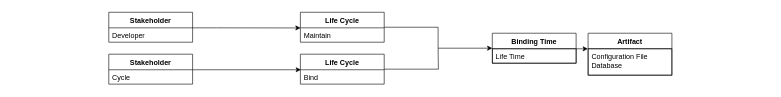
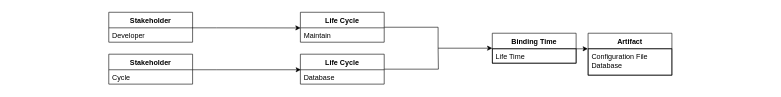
  <mxCell id="0" />
  <mxCell id="1" parent="0" />
  <mxCell id="2" value="Stakeholder" style="swimlane;fontStyle=1;childLayout=stackLayout;horizontal=1;startSize=26;fillColor=none;horizontalStack=0;resizeParent=1;resizeParentMax=0;resizeLast=0;collapsible=1;marginBottom=0;" parent="1" vertex="1"><mxGeometry x="180" y="20" width="140" height="50" as="geometry" /></mxCell>
  <mxCell id="3" value="Developer" style="text;strokeColor=none;fillColor=none;align=left;verticalAlign=top;spacingLeft=4;spacingRight=4;overflow=hidden;rotatable=0;points=[[0,0.5],[1,0.5]];portConstraint=eastwest;" parent="2" vertex="1"><mxGeometry y="26" width="140" height="24" as="geometry" /></mxCell>
  <mxCell id="4" style="edgeStyle=orthogonalEdgeStyle;rounded=0;orthogonalLoop=1;jettySize=auto;html=1;entryX=0;entryY=0.5;entryDx=0;entryDy=0;exitX=0.999;exitY=-0.005;exitDx=0;exitDy=0;exitPerimeter=0;noLabel=1;fontColor=none;strokeColor=none;" parent="1" edge="1"><mxGeometry relative="1" as="geometry"><mxPoint x="799.823" y="40.871" as="sourcePoint" /><mxPoint x="980.738" y="41" as="targetPoint" /><Array as="points"><mxPoint x="890.5" y="41" /></Array></mxGeometry></mxCell>
  <mxCell id="5" value="Artifact" style="swimlane;fontStyle=1;childLayout=stackLayout;horizontal=1;startSize=26;fillColor=none;horizontalStack=0;resizeParent=1;resizeParentMax=0;resizeLast=0;collapsible=1;marginBottom=0;fontColor=#000000;strokeColor=#000000;" parent="1" vertex="1"><mxGeometry x="980.5" y="55" width="140" height="70" as="geometry" /></mxCell>
  <mxCell id="6" value="Configuration File&#10;Database" style="text;strokeColor=#000000;fillColor=none;align=left;verticalAlign=top;spacingLeft=4;spacingRight=4;overflow=hidden;rotatable=0;points=[[0,0.5],[1,0.5]];portConstraint=eastwest;fontColor=#000000;" parent="5" vertex="1"><mxGeometry y="26" width="140" height="44" as="geometry" /></mxCell>
  <mxCell id="7" style="edgeStyle=orthogonalEdgeStyle;rounded=0;orthogonalLoop=1;jettySize=auto;html=1;entryX=0;entryY=0.5;entryDx=0;entryDy=0;exitX=0.996;exitY=0;exitDx=0;exitDy=0;exitPerimeter=0;" parent="1" edge="1" source="3"><mxGeometry relative="1" as="geometry"><mxPoint x="480" y="46" as="sourcePoint" /><mxPoint x="500.286" y="46.143" as="targetPoint" /><Array as="points"><mxPoint x="360" y="46" /><mxPoint x="360" y="46" /></Array></mxGeometry></mxCell>
  <mxCell id="8" style="edgeStyle=orthogonalEdgeStyle;rounded=0;orthogonalLoop=1;jettySize=auto;html=1;exitX=1;exitY=0.5;exitDx=0;exitDy=0;strokeColor=#000000;fontSize=12;fontColor=#000000;entryX=0;entryY=0.5;entryDx=0;entryDy=0;" edge="1" parent="1" target="29"><mxGeometry relative="1" as="geometry"><mxPoint x="640.111" y="45" as="sourcePoint" /><mxPoint x="790" y="83" as="targetPoint" /><Array as="points"><mxPoint x="730" y="45" /><mxPoint x="730" y="80" /></Array></mxGeometry></mxCell>
  <mxCell id="9" value="Life Cycle" style="swimlane;fontStyle=1;childLayout=stackLayout;horizontal=1;startSize=26;fillColor=none;horizontalStack=0;resizeParent=1;resizeParentMax=0;resizeLast=0;collapsible=1;marginBottom=0;" parent="1" vertex="1"><mxGeometry x="500" y="20" width="140" height="50" as="geometry" /></mxCell>
  <mxCell id="10" value="Maintain" style="text;strokeColor=none;fillColor=none;align=left;verticalAlign=top;spacingLeft=4;spacingRight=4;overflow=hidden;rotatable=0;points=[[0,0.5],[1,0.5]];portConstraint=eastwest;" parent="9" vertex="1"><mxGeometry y="26" width="140" height="24" as="geometry" /></mxCell>
  <mxCell id="11" style="edgeStyle=orthogonalEdgeStyle;rounded=0;orthogonalLoop=1;jettySize=auto;html=1;entryX=0;entryY=0.5;entryDx=0;entryDy=0;noLabel=1;fontColor=none;strokeColor=none;" parent="1" edge="1"><mxGeometry relative="1" as="geometry"><mxPoint x="1120.5" y="41" as="sourcePoint" /><mxPoint x="1140.5" y="41" as="targetPoint" /></mxGeometry></mxCell>
  <mxCell id="12" value="Complexity" style="swimlane;fontStyle=1;childLayout=stackLayout;horizontal=1;startSize=26;fillColor=none;horizontalStack=0;resizeParent=1;resizeParentMax=0;resizeLast=0;collapsible=1;marginBottom=0;noLabel=1;fontColor=none;strokeColor=none;" parent="1" vertex="1"><mxGeometry x="1140" y="20" width="140" height="80" as="geometry" /></mxCell>
  <mxCell id="13" value="High Dependencies&#10;Low Dependencies&#10;No Dependencies" style="text;strokeColor=none;fillColor=none;align=left;verticalAlign=top;spacingLeft=4;spacingRight=4;overflow=hidden;rotatable=0;points=[[0,0.5],[1,0.5]];portConstraint=eastwest;noLabel=1;fontColor=none;" parent="12" vertex="1"><mxGeometry y="26" width="140" height="54" as="geometry" /></mxCell>
  <mxCell id="14" style="edgeStyle=orthogonalEdgeStyle;rounded=0;orthogonalLoop=1;jettySize=auto;html=1;entryX=0;entryY=0.5;entryDx=0;entryDy=0;fontColor=none;strokeColor=none;noLabel=1;" parent="1" edge="1"><mxGeometry relative="1" as="geometry"><mxPoint x="639.5" y="46" as="sourcePoint" /><mxPoint x="659.929" y="46.143" as="targetPoint" /></mxGeometry></mxCell>
  <mxCell id="15" value="Type" style="swimlane;fontStyle=1;childLayout=stackLayout;horizontal=1;startSize=26;fillColor=none;horizontalStack=0;resizeParent=1;resizeParentMax=0;resizeLast=0;collapsible=1;marginBottom=0;fontColor=none;strokeColor=none;noLabel=1;" parent="1" vertex="1"><mxGeometry x="659.5" y="20" width="140" height="50" as="geometry" /></mxCell>
  <mxCell id="16" value="Infrastructure" style="text;strokeColor=none;fillColor=none;align=left;verticalAlign=top;spacingLeft=4;spacingRight=4;overflow=hidden;rotatable=0;points=[[0,0.5],[1,0.5]];portConstraint=eastwest;fontColor=none;noLabel=1;" parent="15" vertex="1"><mxGeometry y="26" width="140" height="24" as="geometry" /></mxCell>
  <mxCell id="17" style="edgeStyle=orthogonalEdgeStyle;rounded=0;orthogonalLoop=1;jettySize=auto;html=1;entryX=0;entryY=0.5;entryDx=0;entryDy=0;strokeColor=none;fontColor=none;noLabel=1;" parent="1" edge="1"><mxGeometry relative="1" as="geometry"><mxPoint x="160" y="46" as="sourcePoint" /><mxPoint x="180" y="46" as="targetPoint" /></mxGeometry></mxCell>
  <mxCell id="18" value="Stage" style="swimlane;fontStyle=1;childLayout=stackLayout;horizontal=1;startSize=26;fillColor=none;horizontalStack=0;resizeParent=1;resizeParentMax=0;resizeLast=0;collapsible=1;marginBottom=0;strokeColor=none;fontColor=none;noLabel=1;" parent="1" vertex="1"><mxGeometry x="20" y="20" width="140" height="50" as="geometry" /></mxCell>
  <mxCell id="19" value="Developer" style="text;strokeColor=none;fillColor=none;align=left;verticalAlign=top;spacingLeft=4;spacingRight=4;overflow=hidden;rotatable=0;points=[[0,0.5],[1,0.5]];portConstraint=eastwest;fontColor=none;noLabel=1;" parent="18" vertex="1"><mxGeometry y="26" width="140" height="24" as="geometry" /></mxCell>
  <mxCell id="20" value="Stakeholder" style="swimlane;fontStyle=1;childLayout=stackLayout;horizontal=1;startSize=26;fillColor=none;horizontalStack=0;resizeParent=1;resizeParentMax=0;resizeLast=0;collapsible=1;marginBottom=0;" vertex="1" parent="1"><mxGeometry x="180" y="90" width="140" height="50" as="geometry" /></mxCell>
  <mxCell id="21" value="Cycle" style="text;strokeColor=none;fillColor=none;align=left;verticalAlign=top;spacingLeft=4;spacingRight=4;overflow=hidden;rotatable=0;points=[[0,0.5],[1,0.5]];portConstraint=eastwest;" vertex="1" parent="20"><mxGeometry y="26" width="140" height="24" as="geometry" /></mxCell>
  <mxCell id="22" style="edgeStyle=orthogonalEdgeStyle;rounded=0;orthogonalLoop=1;jettySize=auto;html=1;entryX=0;entryY=0.5;entryDx=0;entryDy=0;strokeColor=none;fontColor=none;noLabel=1;" edge="1" parent="1"><mxGeometry relative="1" as="geometry"><mxPoint x="160.5" y="106" as="sourcePoint" /><mxPoint x="180.5" y="106" as="targetPoint" /></mxGeometry></mxCell>
  <mxCell id="23" style="edgeStyle=orthogonalEdgeStyle;rounded=0;orthogonalLoop=1;jettySize=auto;html=1;exitX=1;exitY=0.5;exitDx=0;exitDy=0;strokeColor=#000000;fontSize=12;fontColor=#000000;endArrow=none;endFill=0;" edge="1" parent="1" source="24"><mxGeometry relative="1" as="geometry"><mxPoint x="730" y="80" as="targetPoint" /></mxGeometry></mxCell>
  <mxCell id="24" value="Life Cycle" style="swimlane;fontStyle=1;childLayout=stackLayout;horizontal=1;startSize=26;fillColor=none;horizontalStack=0;resizeParent=1;resizeParentMax=0;resizeLast=0;collapsible=1;marginBottom=0;" vertex="1" parent="1"><mxGeometry x="500" y="90" width="140" height="50" as="geometry" /></mxCell>
- <mxCell id="25" value="Bind" style="text;strokeColor=none;fillColor=none;align=left;verticalAlign=top;spacingLeft=4;spacingRight=4;overflow=hidden;rotatable=0;points=[[0,0.5],[1,0.5]];portConstraint=eastwest;" vertex="1" parent="24"><mxGeometry y="26" width="140" height="24" as="geometry" /></mxCell>
+ <mxCell id="25" value="Database" style="text;strokeColor=none;fillColor=none;align=left;verticalAlign=top;spacingLeft=4;spacingRight=4;overflow=hidden;rotatable=0;points=[[0,0.5],[1,0.5]];portConstraint=eastwest;" vertex="1" parent="24"><mxGeometry y="26" width="140" height="24" as="geometry" /></mxCell>
  <mxCell id="26" style="edgeStyle=orthogonalEdgeStyle;rounded=0;orthogonalLoop=1;jettySize=auto;html=1;entryX=0;entryY=0.5;entryDx=0;entryDy=0;fontColor=none;strokeColor=none;noLabel=1;" edge="1" parent="1"><mxGeometry relative="1" as="geometry"><mxPoint x="639" y="126" as="sourcePoint" /><mxPoint x="659.667" y="126" as="targetPoint" /></mxGeometry></mxCell>
  <mxCell id="27" style="edgeStyle=orthogonalEdgeStyle;rounded=0;orthogonalLoop=1;jettySize=auto;html=1;entryX=0;entryY=0.5;entryDx=0;entryDy=0;exitX=0.996;exitY=0;exitDx=0;exitDy=0;exitPerimeter=0;" edge="1" parent="1"><mxGeometry relative="1" as="geometry"><mxPoint x="319.929" y="116" as="sourcePoint" /><mxPoint x="500.881" y="116" as="targetPoint" /><Array as="points"><mxPoint x="360.5" y="116" /><mxPoint x="360.5" y="116" /></Array></mxGeometry></mxCell>
  <mxCell id="28" style="edgeStyle=orthogonalEdgeStyle;rounded=0;orthogonalLoop=1;jettySize=auto;html=1;exitX=1;exitY=0.5;exitDx=0;exitDy=0;endArrow=classic;endFill=1;strokeColor=#000000;fontSize=12;fontColor=#000000;" edge="1" parent="1"><mxGeometry relative="1" as="geometry"><mxPoint x="980.111" y="81" as="targetPoint" /><mxPoint x="960.389" y="81" as="sourcePoint" /></mxGeometry></mxCell>
  <mxCell id="29" value="Binding Time" style="swimlane;fontStyle=1;childLayout=stackLayout;horizontal=1;startSize=26;fillColor=none;horizontalStack=0;resizeParent=1;resizeParentMax=0;resizeLast=0;collapsible=1;marginBottom=0;fontColor=#000000;strokeColor=#000000;" vertex="1" parent="1"><mxGeometry x="820.5" y="55" width="140" height="50" as="geometry" /></mxCell>
  <mxCell id="30" value="Life Time" style="text;strokeColor=#000000;fillColor=none;align=left;verticalAlign=top;spacingLeft=4;spacingRight=4;overflow=hidden;rotatable=0;points=[[0,0.5],[1,0.5]];portConstraint=eastwest;fontColor=#000000;" vertex="1" parent="29"><mxGeometry y="26" width="140" height="24" as="geometry" /></mxCell>
